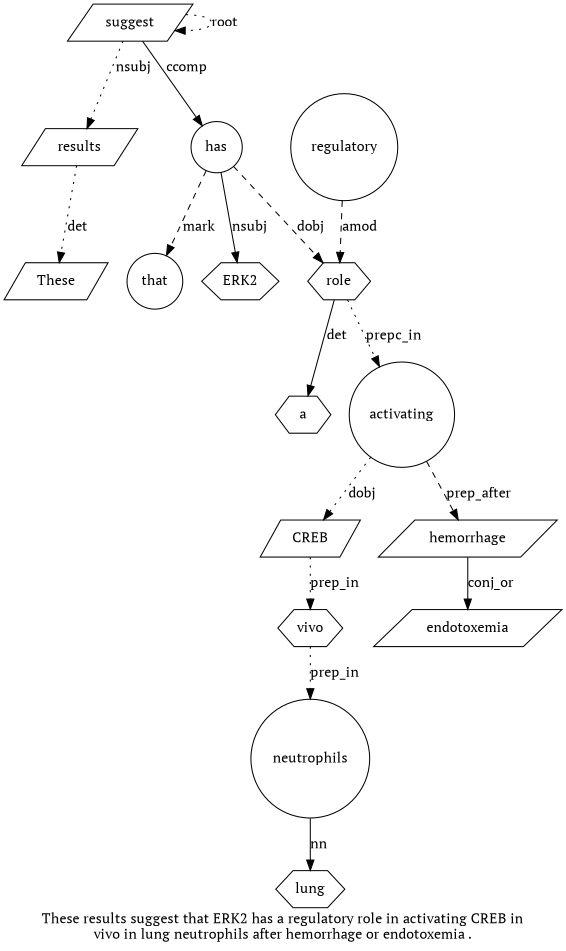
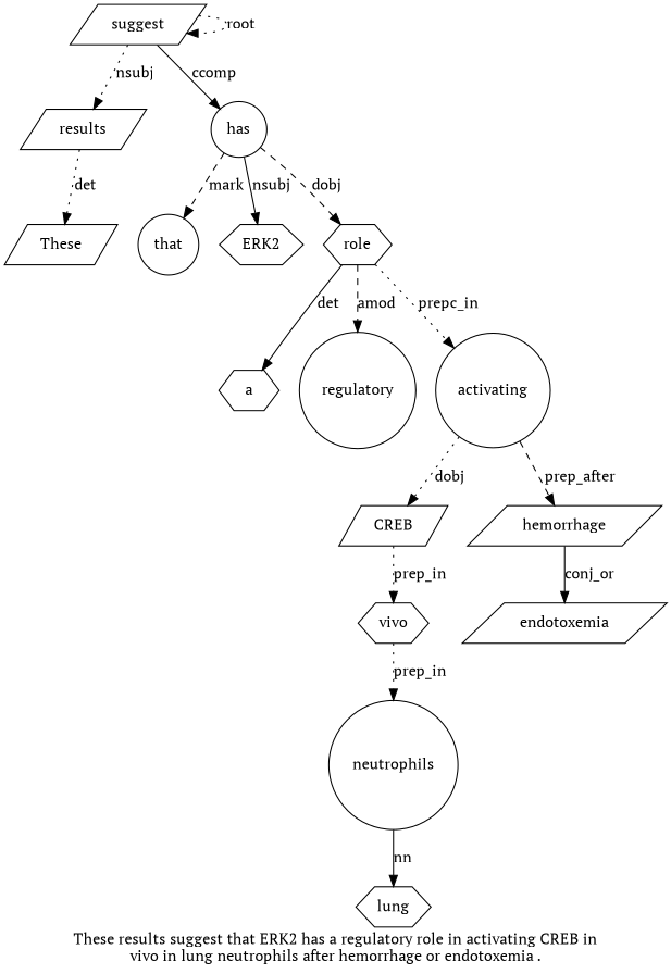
  digraph {
    fontname="PT Serif"
    label="These results suggest that ERK2 has a regulatory role in activating CREB in\nvivo in lung neutrophils after hemorrhage or endotoxemia ."
    node [fillcolor=white fontname="PT Serif" shape=parallelogram style=filled]
    edge [fontname="PT Serif" style=dotted]
    n1 [label=results]
    n2 [label=These]
    n3 [label=suggest]
    n4 [label=has shape=circle]
    n5 [label=that shape=circle]
    n6 [label=ERK2 shape=hexagon]
    n7 [label=role shape=hexagon]
    n8 [label=a shape=hexagon]
    n9 [label=regulatory shape=circle]
    n10 [label=activating shape=circle]
    n11 [label=CREB]
    n12 [label=hemorrhage]
    n13 [label=vivo shape=hexagon]
    n14 [label=endotoxemia]
    n15 [label=neutrophils shape=circle]
    n16 [label=lung shape=hexagon]
    n1 -> n2 [label=det]
    n3 -> n1 [label=nsubj]
    n3 -> n3 [label=root]
    n3 -> n4 [label=ccomp style=solid]
    n4 -> n5 [label=mark style=dashed]
    n4 -> n6 [label=nsubj style=solid]
    n4 -> n7 [label=dobj style=dashed]
    n7 -> n8 [label=det style=solid]
-   n9 -> n7 [label=amod style=dashed]
+   n7 -> n9 [label=amod style=dashed]
    n7 -> n10 [label=prepc_in]
    n10 -> n11 [label=dobj]
    n10 -> n12 [label=prep_after style=dashed]
    n11 -> n13 [label=prep_in]
    n12 -> n14 [label=conj_or style=solid]
    n13 -> n15 [label=prep_in]
    n15 -> n16 [label=nn style=solid]
  }
